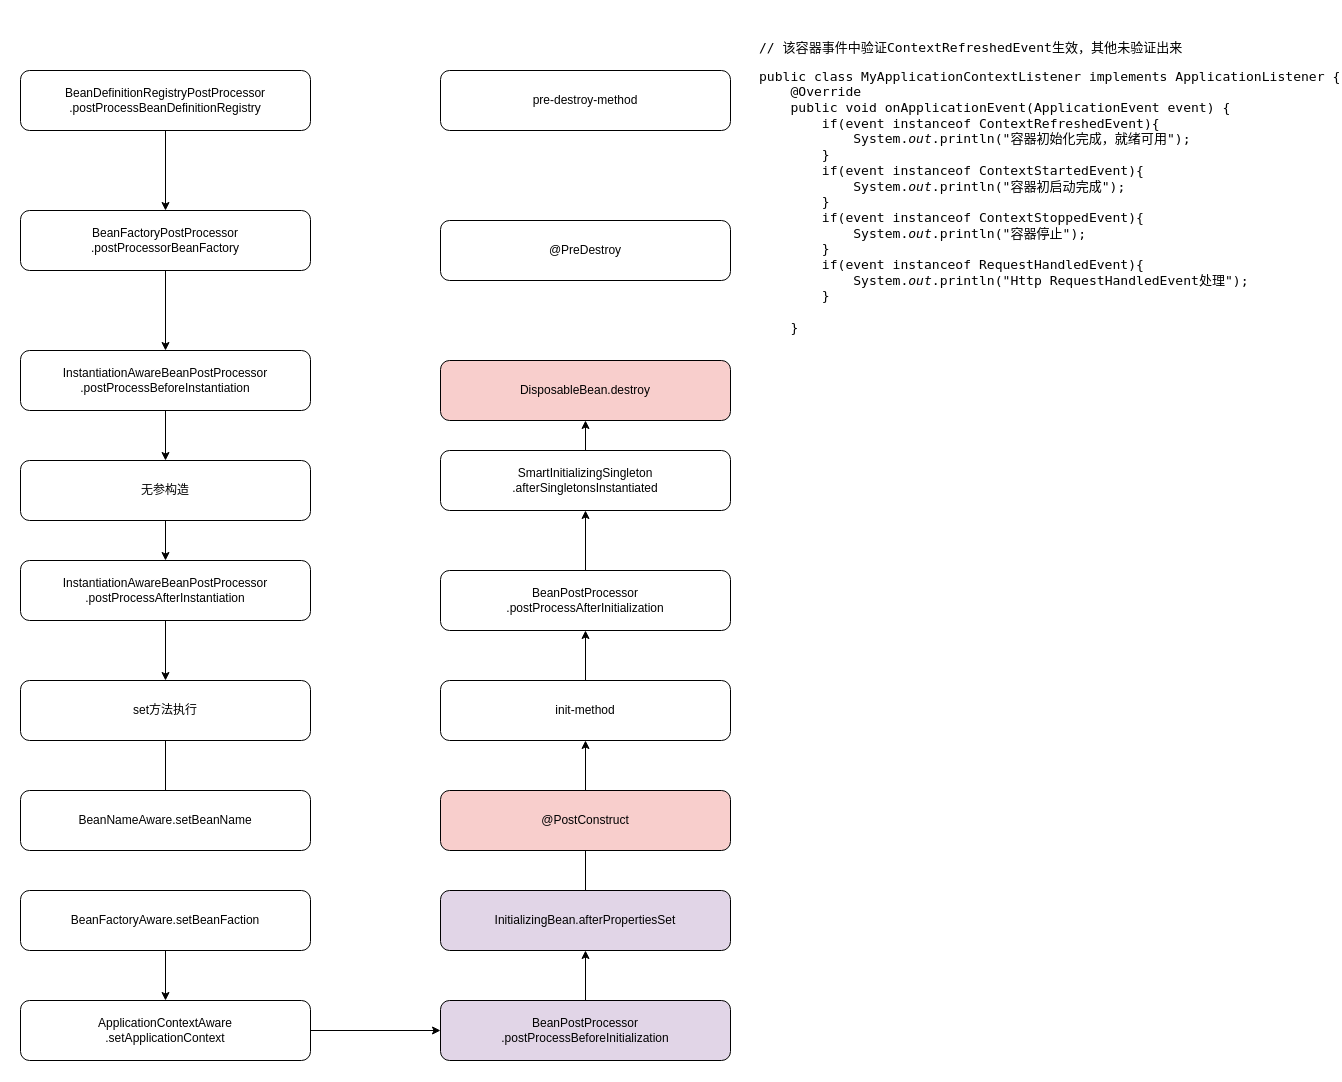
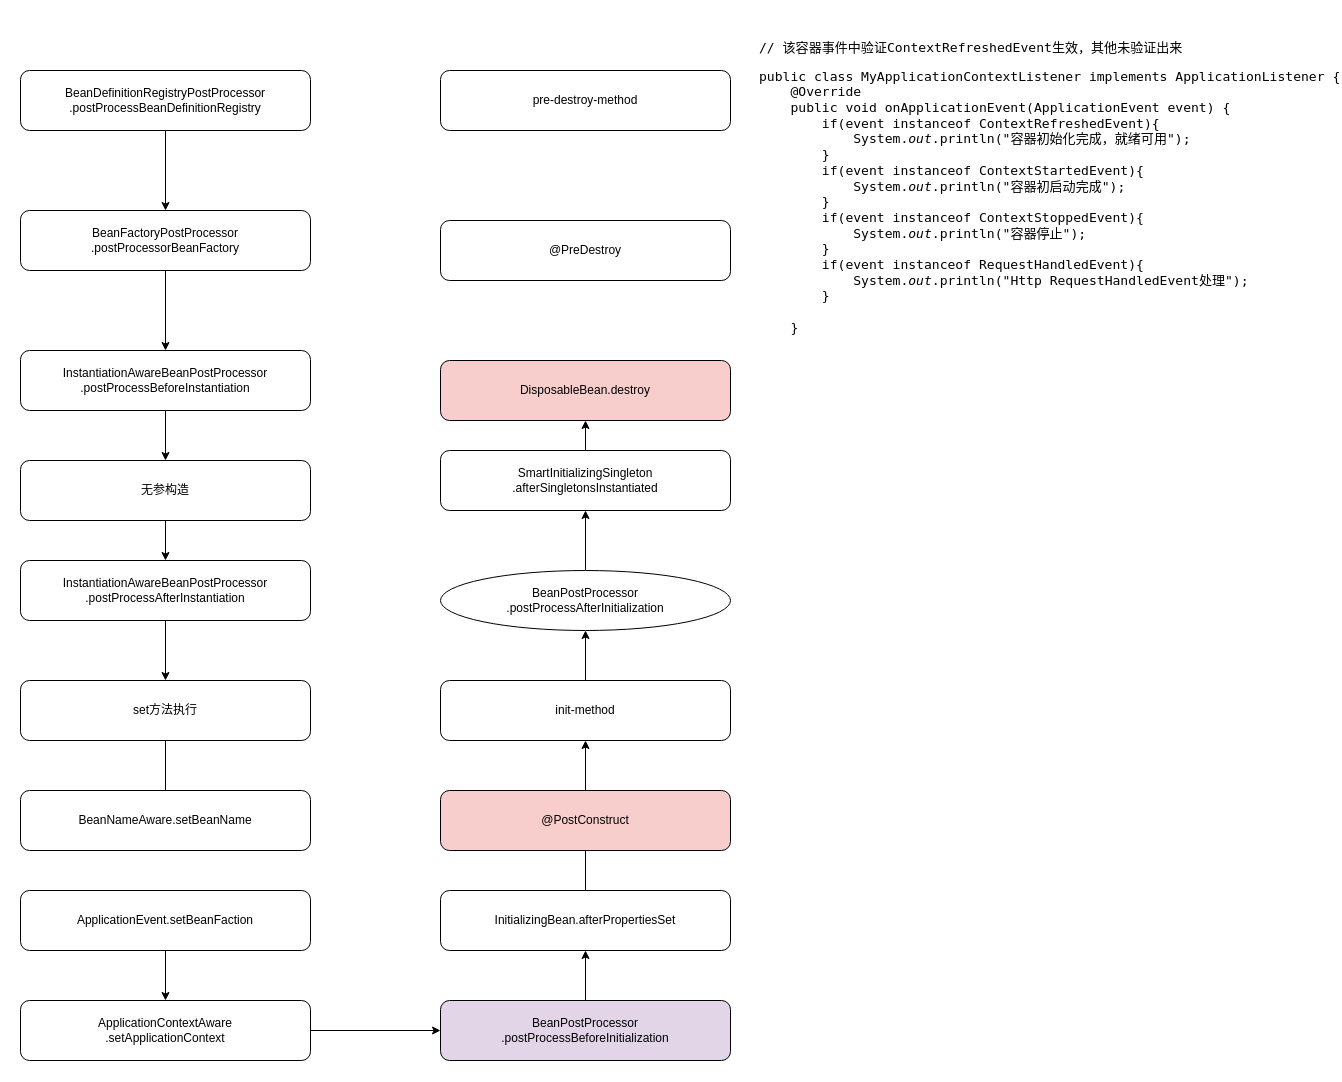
  <mxCell id="0" />
  <mxCell id="1" parent="0" />
  <mxCell id="2" value="" style="edgeStyle=orthogonalEdgeStyle;rounded=0;orthogonalLoop=1;jettySize=auto;html=1;" edge="1" parent="1" source="3" target="15"><mxGeometry relative="1" as="geometry" /></mxCell>
  <mxCell id="3" value="BeanDefinitionRegistryPostProcessor&lt;br&gt;.postProcessBeanDefinitionRegistry" style="rounded=1;whiteSpace=wrap;html=1;" vertex="1" parent="1"><mxGeometry x="20" y="70" width="290" height="60" as="geometry" /></mxCell>
  <mxCell id="4" value="pre-destroy-method" style="rounded=1;whiteSpace=wrap;html=1;" vertex="1" parent="1"><mxGeometry x="440" y="70" width="290" height="60" as="geometry" /></mxCell>
  <mxCell id="5" value="" style="edgeStyle=orthogonalEdgeStyle;rounded=0;orthogonalLoop=1;jettySize=auto;html=1;endArrow=none;" edge="1" parent="1" source="6" target="7"><mxGeometry relative="1" as="geometry" /></mxCell>
  <mxCell id="6" value="set方法执行" style="rounded=1;whiteSpace=wrap;html=1;" vertex="1" parent="1"><mxGeometry x="20" y="680" width="290" height="60" as="geometry" /></mxCell>
  <mxCell id="7" value="BeanNameAware.setBeanName" style="rounded=1;whiteSpace=wrap;html=1;" vertex="1" parent="1"><mxGeometry x="20" y="790" width="290" height="60" as="geometry" /></mxCell>
  <mxCell id="8" value="" style="edgeStyle=orthogonalEdgeStyle;rounded=0;orthogonalLoop=1;jettySize=auto;html=1;" edge="1" parent="1" source="9" target="11"><mxGeometry relative="1" as="geometry" /></mxCell>
  <mxCell id="9" value="无参构造" style="rounded=1;whiteSpace=wrap;html=1;" vertex="1" parent="1"><mxGeometry x="20" y="460" width="290" height="60" as="geometry" /></mxCell>
  <mxCell id="10" value="" style="edgeStyle=orthogonalEdgeStyle;rounded=0;orthogonalLoop=1;jettySize=auto;html=1;" edge="1" parent="1" source="11" target="6"><mxGeometry relative="1" as="geometry" /></mxCell>
  <mxCell id="11" value="InstantiationAwareBeanPostProcessor&lt;br&gt;.postProcessAfterInstantiation" style="rounded=1;whiteSpace=wrap;html=1;" vertex="1" parent="1"><mxGeometry x="20" y="560" width="290" height="60" as="geometry" /></mxCell>
  <mxCell id="12" value="" style="edgeStyle=orthogonalEdgeStyle;rounded=0;orthogonalLoop=1;jettySize=auto;html=1;" edge="1" parent="1" source="13" target="9"><mxGeometry relative="1" as="geometry" /></mxCell>
  <mxCell id="13" value="InstantiationAwareBeanPostProcessor&lt;br&gt;.postProcessBeforeInstantiation" style="rounded=1;whiteSpace=wrap;html=1;" vertex="1" parent="1"><mxGeometry x="20" y="350" width="290" height="60" as="geometry" /></mxCell>
  <mxCell id="14" value="" style="edgeStyle=orthogonalEdgeStyle;rounded=0;orthogonalLoop=1;jettySize=auto;html=1;" edge="1" parent="1" source="15" target="13"><mxGeometry relative="1" as="geometry" /></mxCell>
  <mxCell id="15" value="BeanFactoryPostProcessor&lt;br&gt;.postProcessorBeanFactory" style="rounded=1;whiteSpace=wrap;html=1;" vertex="1" parent="1"><mxGeometry x="20" y="210" width="290" height="60" as="geometry" /></mxCell>
  <mxCell id="16" value="" style="edgeStyle=orthogonalEdgeStyle;rounded=0;orthogonalLoop=1;jettySize=auto;html=1;" edge="1" parent="1" source="17" target="18"><mxGeometry relative="1" as="geometry" /></mxCell>
- <mxCell id="17" value="BeanFactoryAware.setBeanFaction" style="rounded=1;whiteSpace=wrap;html=1;" vertex="1" parent="1"><mxGeometry x="20" y="890" width="290" height="60" as="geometry" /></mxCell>
+ <mxCell id="17" value="ApplicationEvent.setBeanFaction" style="rounded=1;whiteSpace=wrap;html=1;" vertex="1" parent="1"><mxGeometry x="20" y="890" width="290" height="60" as="geometry" /></mxCell>
  <mxCell id="18" value="ApplicationContextAware&lt;br&gt;.setApplicationContext" style="rounded=1;whiteSpace=wrap;html=1;" vertex="1" parent="1"><mxGeometry x="20" y="1000" width="290" height="60" as="geometry" /></mxCell>
  <mxCell id="19" value="" style="edgeStyle=orthogonalEdgeStyle;rounded=0;orthogonalLoop=1;jettySize=auto;html=1;" edge="1" parent="1" source="20" target="22"><mxGeometry relative="1" as="geometry" /></mxCell>
  <mxCell id="20" value="BeanPostProcessor&lt;br&gt;.postProcessBeforeInitialization" style="rounded=1;whiteSpace=wrap;html=1;fillColor=#e1d5e7;" vertex="1" parent="1"><mxGeometry x="440" y="1000" width="290" height="60" as="geometry" /></mxCell>
  <mxCell id="21" value="" style="edgeStyle=orthogonalEdgeStyle;rounded=0;orthogonalLoop=1;jettySize=auto;html=1;" edge="1" parent="1" source="22" target="24"><mxGeometry relative="1" as="geometry" /></mxCell>
- <mxCell id="22" value="InitializingBean.afterPropertiesSet" style="rounded=1;whiteSpace=wrap;html=1;fillColor=#e1d5e7;" vertex="1" parent="1"><mxGeometry x="440" y="890" width="290" height="60" as="geometry" /></mxCell>
+ <mxCell id="22" value="InitializingBean.afterPropertiesSet" style="rounded=1;whiteSpace=wrap;html=1;" vertex="1" parent="1"><mxGeometry x="440" y="890" width="290" height="60" as="geometry" /></mxCell>
  <mxCell id="23" value="" style="edgeStyle=orthogonalEdgeStyle;rounded=0;orthogonalLoop=1;jettySize=auto;html=1;" edge="1" parent="1" source="24" target="26"><mxGeometry relative="1" as="geometry" /></mxCell>
  <mxCell id="24" value="init-method" style="rounded=1;whiteSpace=wrap;html=1;" vertex="1" parent="1"><mxGeometry x="440" y="680" width="290" height="60" as="geometry" /></mxCell>
  <mxCell id="25" value="" style="edgeStyle=orthogonalEdgeStyle;rounded=0;orthogonalLoop=1;jettySize=auto;html=1;" edge="1" parent="1" source="26" target="28"><mxGeometry relative="1" as="geometry" /></mxCell>
- <mxCell id="26" value="BeanPostProcessor&lt;br&gt;.postProcessAfterInitialization" style="rounded=1;whiteSpace=wrap;html=1;" vertex="1" parent="1"><mxGeometry x="440" y="570" width="290" height="60" as="geometry" /></mxCell>
+ <mxCell id="26" value="BeanPostProcessor&lt;br&gt;.postProcessAfterInitialization" style="ellipse;whiteSpace=wrap;html=1;" vertex="1" parent="1"><mxGeometry x="440" y="570" width="290" height="60" as="geometry" /></mxCell>
  <mxCell id="27" value="" style="edgeStyle=orthogonalEdgeStyle;rounded=0;orthogonalLoop=1;jettySize=auto;html=1;" edge="1" parent="1" source="28" target="29"><mxGeometry relative="1" as="geometry" /></mxCell>
  <mxCell id="28" value="SmartInitializingSingleton&lt;br&gt;.afterSingletonsInstantiated" style="rounded=1;whiteSpace=wrap;html=1;" vertex="1" parent="1"><mxGeometry x="440" y="450" width="290" height="60" as="geometry" /></mxCell>
  <mxCell id="29" value="DisposableBean.destroy" style="rounded=1;whiteSpace=wrap;html=1;fillColor=#f8cecc;" vertex="1" parent="1"><mxGeometry x="440" y="360" width="290" height="60" as="geometry" /></mxCell>
  <mxCell id="30" value="" style="endArrow=classic;html=1;rounded=0;entryX=0;entryY=0.5;entryDx=0;entryDy=0;exitX=1;exitY=0.5;exitDx=0;exitDy=0;" edge="1" parent="1" source="18" target="20"><mxGeometry width="50" height="50" relative="1" as="geometry"><mxPoint x="340" y="1050" as="sourcePoint" /><mxPoint x="390" y="1000" as="targetPoint" /></mxGeometry></mxCell>
  <mxCell id="31" value="&lt;pre style=&quot;font-family: &amp;quot;JetBrains Mono&amp;quot;, monospace; font-size: 9.8pt;&quot;&gt;&lt;span style=&quot;background-color: rgb(255, 255, 255);&quot;&gt;// 该容器事件中验证ContextRefreshedEvent生效，其他未验证出来&lt;/span&gt;&lt;/pre&gt;&lt;pre style=&quot;font-family: &amp;quot;JetBrains Mono&amp;quot;, monospace; font-size: 9.8pt;&quot;&gt;&lt;span style=&quot;background-color: rgb(255, 255, 255); line-height: 1;&quot;&gt;public class MyApplicationContextListener implements ApplicationListener {&lt;br&gt;    @Override&lt;br&gt;    public void onApplicationEvent(ApplicationEvent event) {&lt;br&gt;        if(event instanceof ContextRefreshedEvent){&lt;br&gt;            System.&lt;span style=&quot;font-style: italic;&quot;&gt;out&lt;/span&gt;.println(&quot;&lt;span style=&quot;font-family: 宋体, monospace;&quot;&gt;容器初始化完成，就绪可用&lt;/span&gt;&quot;);&lt;br&gt;        }&lt;br&gt;        if(event instanceof ContextStartedEvent){&lt;br&gt;            System.&lt;span style=&quot;font-style: italic;&quot;&gt;out&lt;/span&gt;.println(&quot;&lt;span style=&quot;font-family: 宋体, monospace;&quot;&gt;容器初启动完成&lt;/span&gt;&quot;);&lt;br&gt;        }&lt;br&gt;        if(event instanceof ContextStoppedEvent){&lt;br&gt;            System.&lt;span style=&quot;font-style: italic;&quot;&gt;out&lt;/span&gt;.println(&quot;&lt;span style=&quot;font-family: 宋体, monospace;&quot;&gt;容器停止&lt;/span&gt;&quot;);&lt;br&gt;        }&lt;br&gt;        if(event instanceof RequestHandledEvent){&lt;br&gt;            System.&lt;span style=&quot;font-style: italic;&quot;&gt;out&lt;/span&gt;.println(&quot;Http RequestHandledEvent&lt;span style=&quot;font-family: 宋体, monospace;&quot;&gt;处理&lt;/span&gt;&quot;);&lt;br&gt;        }&lt;br&gt;&lt;br&gt;    }&lt;/span&gt;&lt;/pre&gt;" style="text;whiteSpace=wrap;html=1;fillColor=none;" vertex="1" parent="1"><mxGeometry x="757" y="20" width="550" height="280" as="geometry" /></mxCell>
  <mxCell id="32" value="@PostConstruct" style="rounded=1;whiteSpace=wrap;html=1;fillColor=#f8cecc;" vertex="1" parent="1"><mxGeometry x="440" y="790" width="290" height="60" as="geometry" /></mxCell>
  <mxCell id="33" value="@PreDestroy" style="rounded=1;whiteSpace=wrap;html=1;" vertex="1" parent="1"><mxGeometry x="440" y="220" width="290" height="60" as="geometry" /></mxCell>
